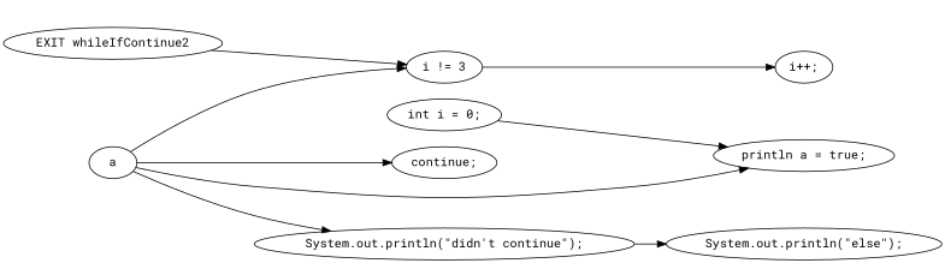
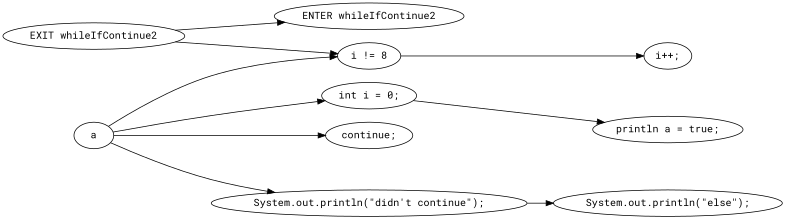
  digraph {
    fontname="Roboto Mono"
    rankdir=LR
    node [fontname="Roboto Mono"]
    edge [fontname="Roboto Mono"]
+   n1 [label="ENTER whileIfContinue2"]
    n2 [label="EXIT whileIfContinue2"]
-   n3 [label="i != 3"]
+   n3 [label="i != 8"]
    n4 [label=a]
    n5 [label="int i = 0;"]
    n6 [label="continue;"]
    n7 [label="System.out.println(\"didn't continue\");"]
    n8 [label="println a = true;"]
    n9 [label="i++;"]
    n10 [label="System.out.println(\"else\");"]
+   n2 -> n1
    n2 -> n3
    n3 -> n9
    n4 -> n3
-   n4 -> n8
+   n4 -> n5
    n4 -> n6
    n4 -> n7
    n5 -> n8
    n7 -> n10
  }
